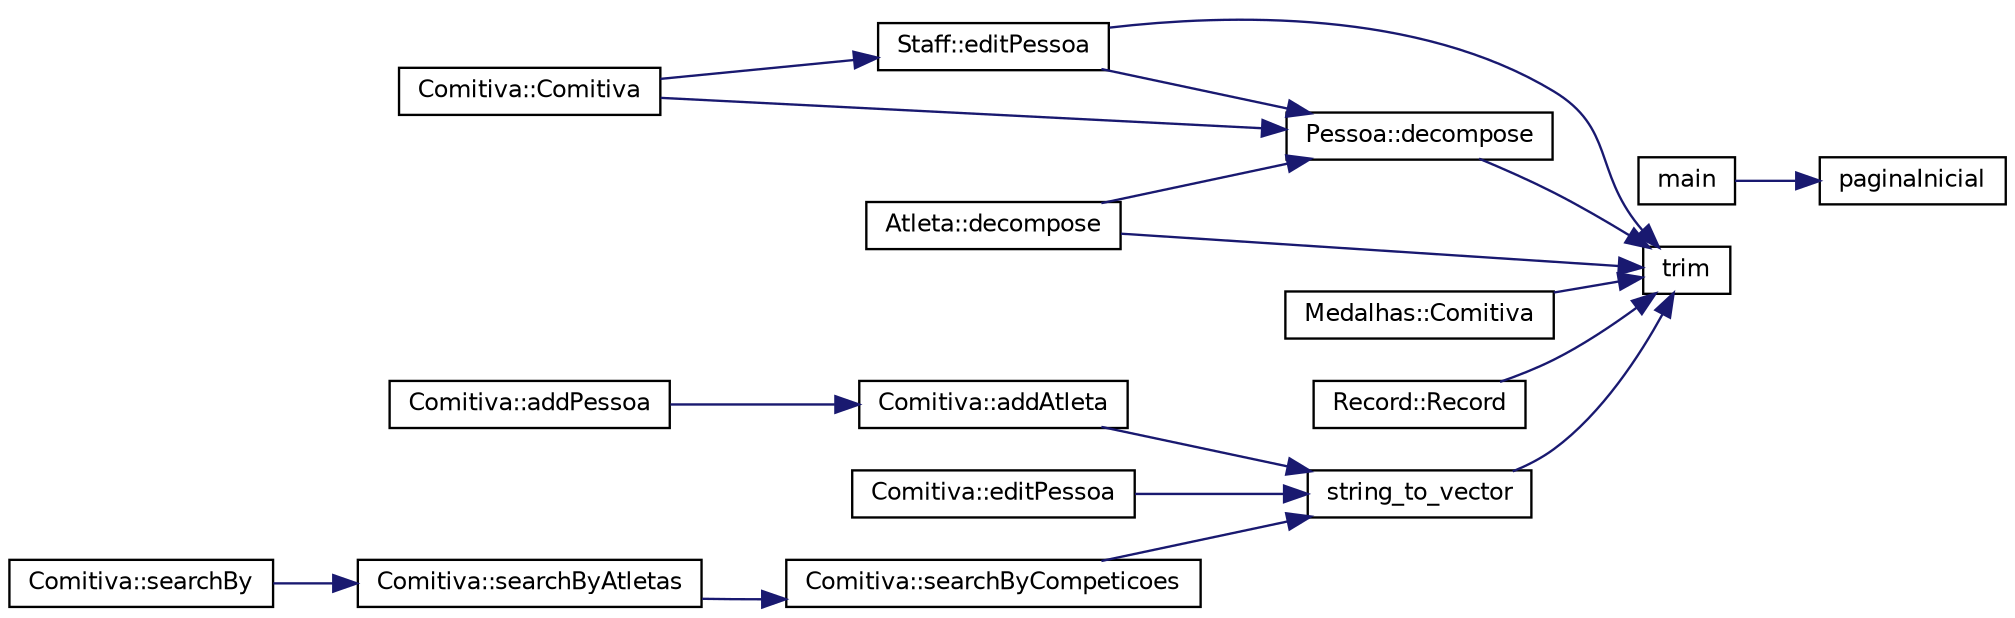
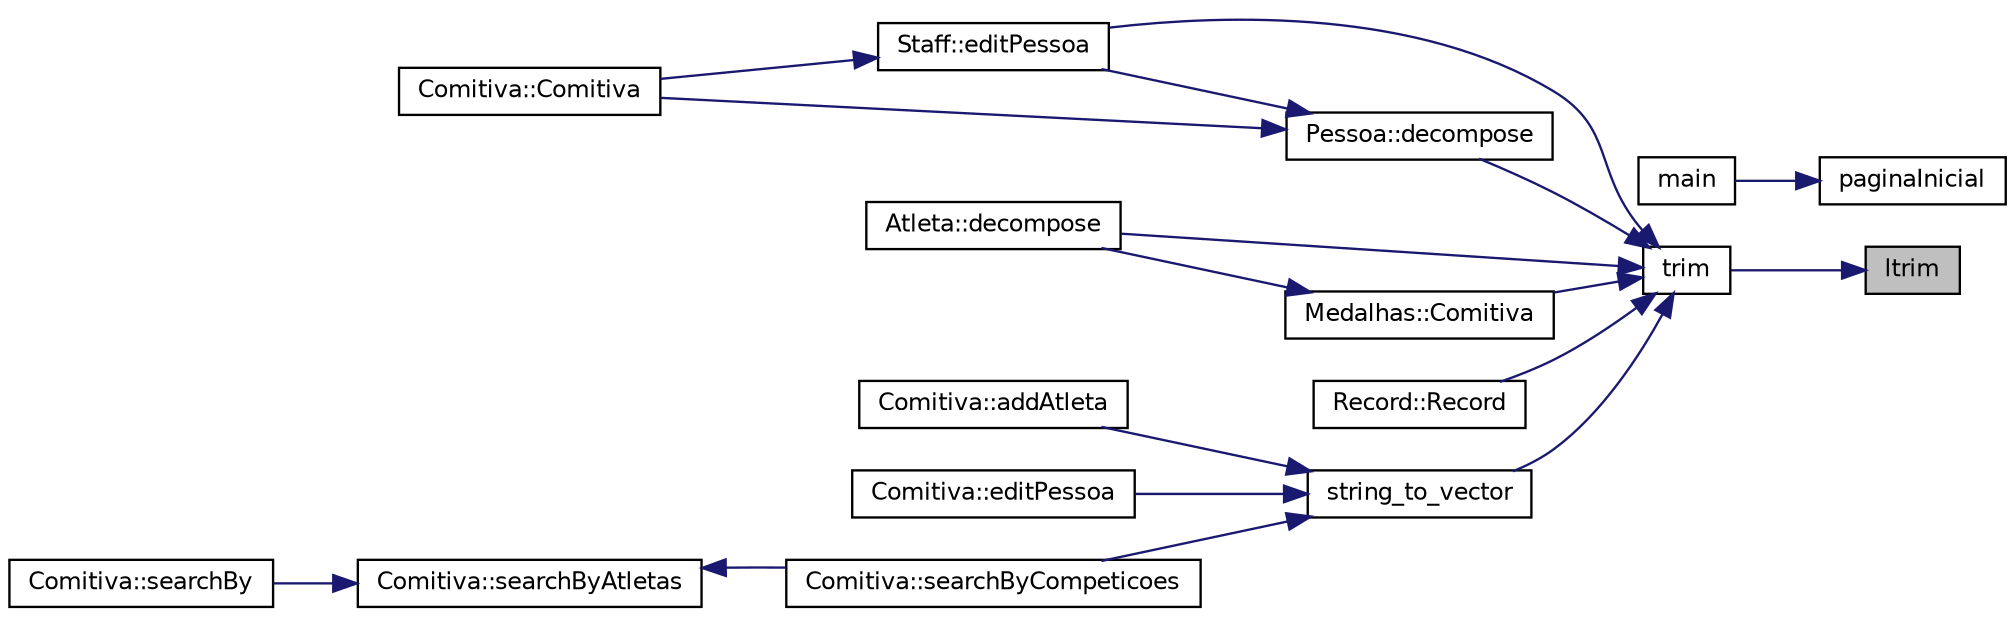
  digraph {
    rankdir=RL
    node [color=black fillcolor=white fontname=Helvetica fontsize=10 shape=record style=filled]
    edge [color=midnightblue dir=back fontname=Helvetica fontsize=10 labelfontname=Helvetica labelfontsize=10 style=solid]
+   n1 [fillcolor=grey75 fontcolor=black height=0.2 label=ltrim width=0.4]
    n2 [height=0.2 label=trim width=0.4]
    n3 [height=0.2 label="Staff::editPessoa" width=0.4]
    n4 [height=0.2 label="Atleta::decompose" width=0.4]
    n5 [height=0.2 label="Pessoa::decompose" width=0.4]
    n6 [height=0.2 label="Medalhas::Comitiva" width=0.4]
    n7 [height=0.2 label="Record::Record" width=0.4]
    n8 [height=0.2 label=string_to_vector width=0.4]
    n9 [height=0.2 label="Comitiva::Comitiva" width=0.4]
    n10 [height=0.2 label="Comitiva::addAtleta" width=0.4]
    n11 [height=0.2 label="Comitiva::editPessoa" width=0.4]
    n12 [height=0.2 label="Comitiva::searchByCompeticoes" width=0.4]
-   n13 [height=0.2 label="Comitiva::addPessoa" width=0.4]
    n14 [height=0.2 label="Comitiva::searchByAtletas" width=0.4]
    n15 [height=0.2 label=paginaInicial width=0.4]
    n16 [height=0.2 label=main width=0.4]
    n17 [height=0.2 label="Comitiva::searchBy" width=0.4]
+   n1 -> n2
    n2 -> n3
    n2 -> n4
    n2 -> n5
    n2 -> n6
    n2 -> n7
    n2 -> n8
    n3 -> n9
    n5 -> n3
-   n5 -> n4
+   n6 -> n4
    n5 -> n9
    n8 -> n10
    n8 -> n11
    n8 -> n12
-   n10 -> n13
-   n12 -> n14
+   n14 -> n12
    n14 -> n17
    n15 -> n16
  }
